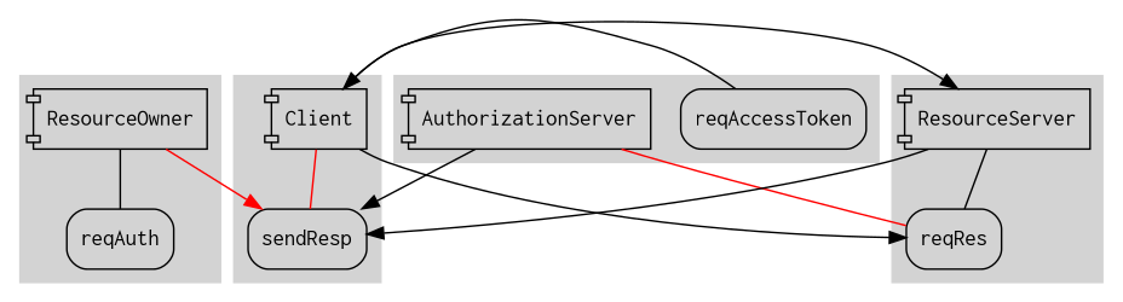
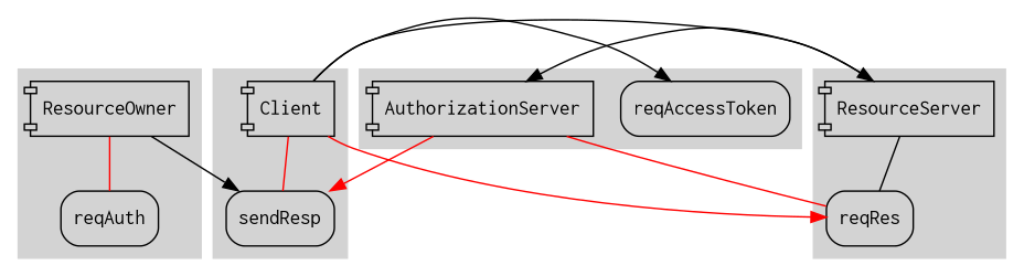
  digraph {
    concentrate=true
    fontname=courier
    splines=true
    node [fontname=courier shape=component]
    edge [fontname=courier]
    ResourceOwner
    reqAuth [shape=rectangle style=rounded]
    sendResp [shape=rectangle style=rounded]
    Client
    reqAccessToken [shape=rectangle style=rounded]
    AuthorizationServer
    reqRes [shape=rectangle style=rounded]
    ResourceServer
    subgraph cluster_1 {
      color=lightgrey
      style=filled
      ResourceOwner
      reqAuth
    }
    subgraph cluster_2 {
      color=lightgrey
      style=filled
      sendResp
      Client
    }
    subgraph cluster_3 {
      color=lightgrey
      style=filled
      reqAccessToken
      AuthorizationServer
    }
    subgraph cluster_4 {
      color=lightgrey
      style=filled
      reqRes
      ResourceServer
    }
-   ResourceOwner -> reqAuth [color=black dir=none]
-   ResourceOwner -> sendResp [color=red]
+   ResourceOwner -> reqAuth [color=red dir=none]
+   ResourceOwner -> sendResp
    Client -> sendResp [color=red dir=none]
-   reqAccessToken -> Client
-   Client -> reqRes
+   Client -> reqAccessToken
+   Client -> reqRes [color=red]
    Client -> ResourceServer
-   AuthorizationServer -> sendResp
+   AuthorizationServer -> sendResp [color=red]
    AuthorizationServer -> reqRes [color=red dir=none]
-   ResourceServer -> sendResp
+   ResourceServer -> AuthorizationServer
    ResourceServer -> reqRes [color=black dir=none]
  }
